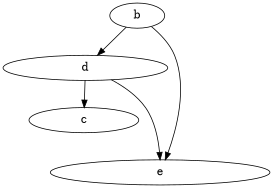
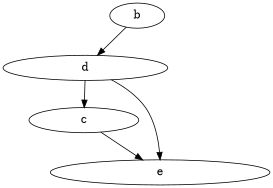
  digraph {
    edge [edgeType=0]
    n1 [height=0 label=b width=1]
    n2 [height=0 label=d width=3]
    n3 [height=0 label=c width=2]
    n4 [height=0 label=e width=4]
    n1 -> n2 [edgeIndex=2 edgeName=e2]
    n2 -> n3 [edgeIndex=5 edgeName=e5]
    n2 -> n4 [edgeIndex=6 edgeName=e6]
-   n1 -> n4 [edgeIndex=4 edgeName=e4]
+   n3 -> n4 [edgeIndex=4 edgeName=e4]
  }
